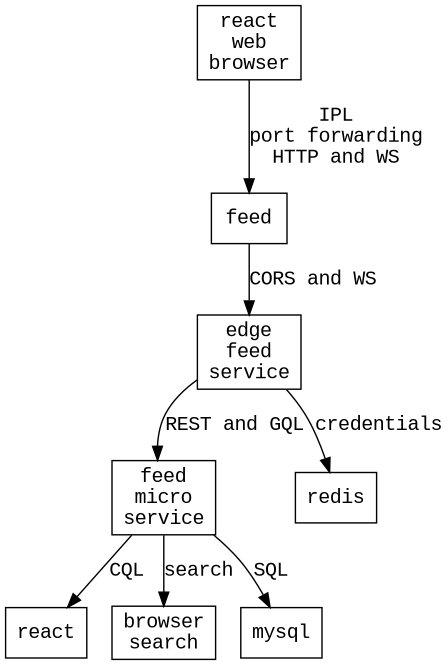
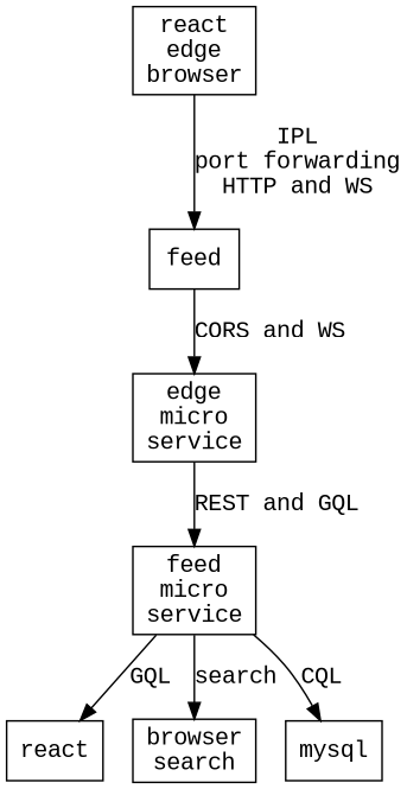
  digraph {
    fontname="Liberation Mono"
    node [fontname="Liberation Mono" shape=box]
    edge [fontname="Liberation Mono"]
-   n1 [label="react\nweb\nbrowser"]
+   n1 [label="react\nedge\nbrowser"]
    n2 [label=feed]
-   n3 [label="edge\nfeed\nservice"]
+   n3 [label="edge\nmicro\nservice"]
    n4 [label="feed\nmicro\nservice"]
-   n5 [label=redis]
    n6 [label=react]
    n7 [label="browser\nsearch"]
    n8 [label=mysql]
    n1 -> n2 [label="IPL\nport forwarding\nHTTP and WS"]
    n2 -> n3 [label="CORS and WS"]
    n3 -> n4 [label="REST and GQL"]
-   n3 -> n5 [label=credentials]
-   n4 -> n6 [label=CQL]
+   n4 -> n6 [label=GQL]
    n4 -> n7 [label=search]
-   n4 -> n8 [label=SQL]
+   n4 -> n8 [label=CQL]
  }
